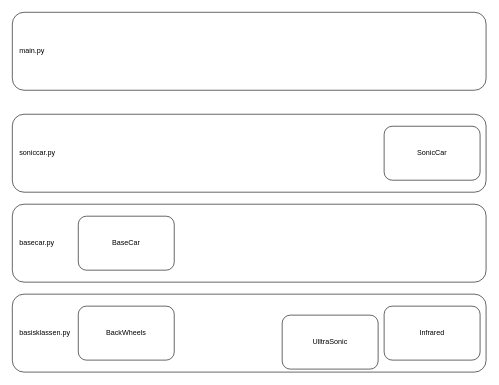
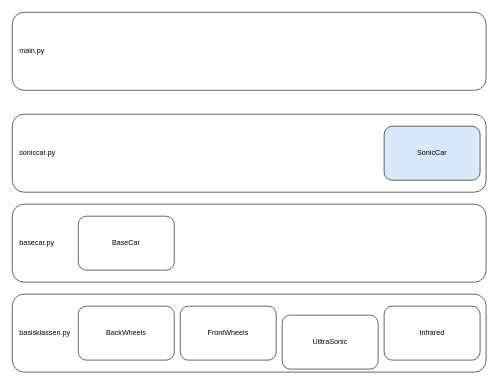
  <mxCell id="0" />
  <mxCell id="1" parent="0" />
  <mxCell id="2" value="&amp;nbsp; &amp;nbsp;basisklassen.py" style="rounded=1;whiteSpace=wrap;html=1;align=left;" parent="1" vertex="1"><mxGeometry x="20" y="490" width="790" height="130" as="geometry" /></mxCell>
+ <mxCell id="3" value="FrontWheels" style="rounded=1;whiteSpace=wrap;html=1;" parent="1" vertex="1"><mxGeometry x="300" y="510" width="160" height="90" as="geometry" /></mxCell>
  <mxCell id="4" value="BackWheels" style="rounded=1;whiteSpace=wrap;html=1;" parent="1" vertex="1"><mxGeometry x="130" y="510" width="160" height="90" as="geometry" /></mxCell>
  <mxCell id="5" value="UlltraSonic" style="rounded=1;whiteSpace=wrap;html=1;" parent="1" vertex="1"><mxGeometry x="470" y="525" width="160" height="90" as="geometry" /></mxCell>
  <mxCell id="6" value="Infrared" style="rounded=1;whiteSpace=wrap;html=1;" parent="1" vertex="1"><mxGeometry x="640" y="510" width="160" height="90" as="geometry" /></mxCell>
  <mxCell id="7" value="&amp;nbsp; &amp;nbsp;basecar.py" style="rounded=1;whiteSpace=wrap;html=1;align=left;" parent="1" vertex="1"><mxGeometry x="20" y="340" width="790" height="130" as="geometry" /></mxCell>
  <mxCell id="8" value="BaseCar" style="rounded=1;whiteSpace=wrap;html=1;" parent="1" vertex="1"><mxGeometry x="130" y="360" width="160" height="90" as="geometry" /></mxCell>
  <mxCell id="9" value="&amp;nbsp; &amp;nbsp;soniccar.py" style="rounded=1;whiteSpace=wrap;html=1;align=left;" parent="1" vertex="1"><mxGeometry x="20" y="190" width="790" height="130" as="geometry" /></mxCell>
- <mxCell id="10" value="SonicCar" style="rounded=1;whiteSpace=wrap;html=1;" parent="1" vertex="1"><mxGeometry x="640" y="210" width="160" height="90" as="geometry" /></mxCell>
+ <mxCell id="10" value="SonicCar" style="rounded=1;whiteSpace=wrap;html=1;fillColor=#dae8fc;" parent="1" vertex="1"><mxGeometry x="640" y="210" width="160" height="90" as="geometry" /></mxCell>
  <mxCell id="11" value="&amp;nbsp; &amp;nbsp;main.py" style="rounded=1;whiteSpace=wrap;html=1;align=left;" parent="1" vertex="1"><mxGeometry x="20" y="20" width="790" height="130" as="geometry" /></mxCell>
